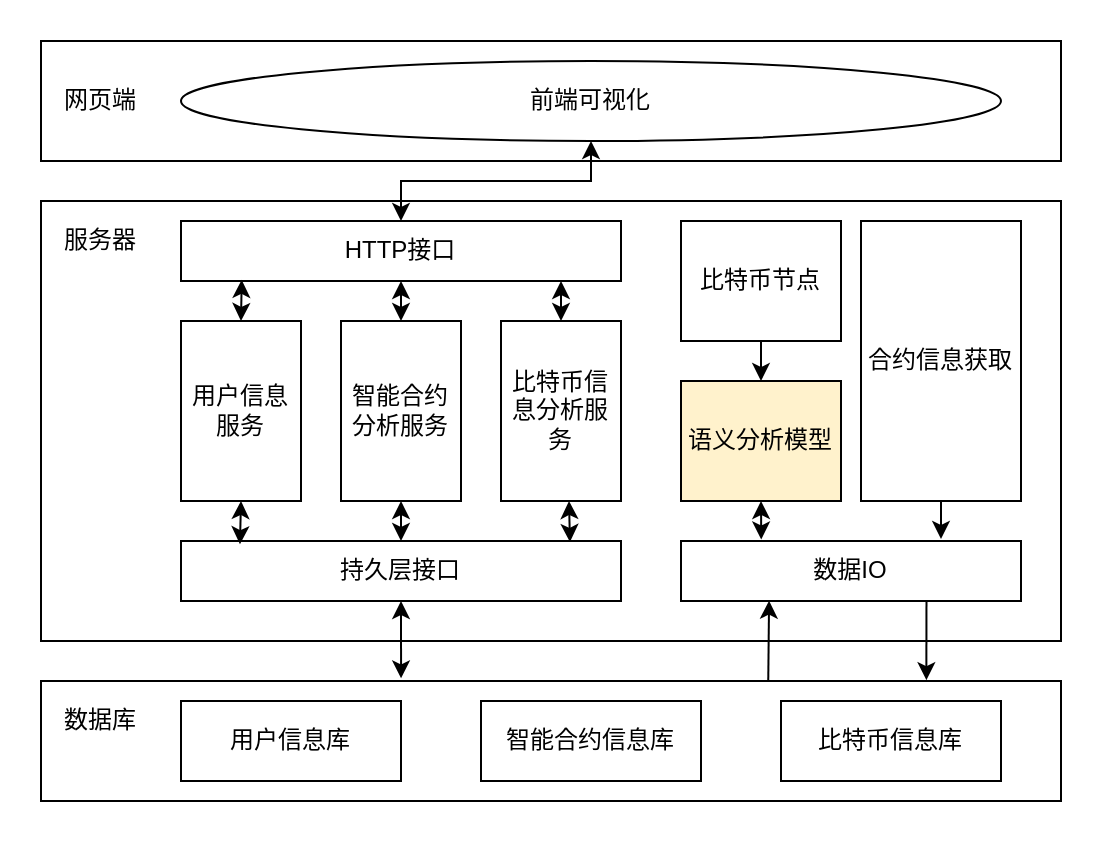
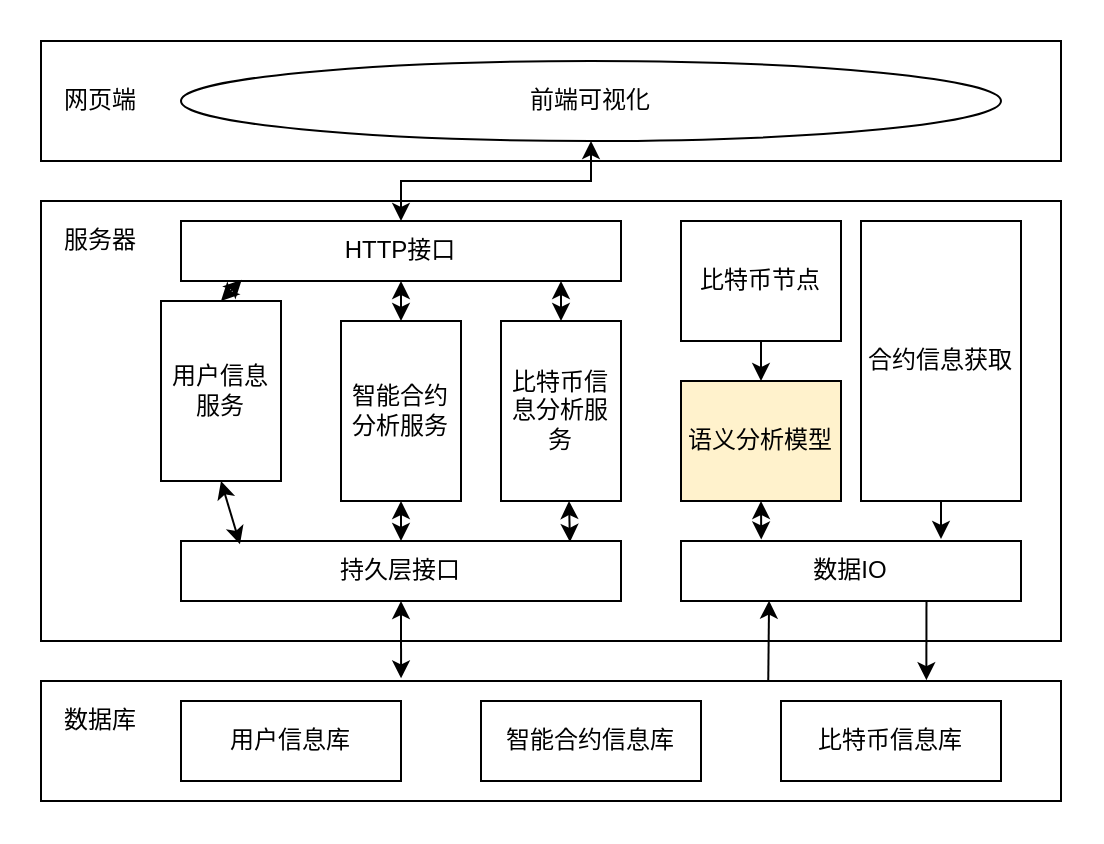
  <mxCell id="0" />
  <mxCell id="1" parent="0" />
  <mxCell id="2" value="" style="rounded=0;whiteSpace=wrap;html=1;" parent="1" vertex="1"><mxGeometry x="20" y="20" width="510" height="60" as="geometry" /></mxCell>
  <mxCell id="3" value="" style="rounded=0;whiteSpace=wrap;html=1;" parent="1" vertex="1"><mxGeometry x="20" y="100" width="510" height="220" as="geometry" /></mxCell>
  <mxCell id="4" value="" style="rounded=0;whiteSpace=wrap;html=1;align=left;spacingTop=10;" parent="1" vertex="1"><mxGeometry x="20" y="340" width="510" height="60" as="geometry" /></mxCell>
  <mxCell id="5" value="网页端" style="text;html=1;strokeColor=none;fillColor=none;align=center;verticalAlign=middle;whiteSpace=wrap;rounded=0;" parent="1" vertex="1"><mxGeometry x="30" y="40" width="40" height="20" as="geometry" /></mxCell>
  <mxCell id="6" value="服务器" style="text;html=1;strokeColor=none;fillColor=none;align=center;verticalAlign=middle;whiteSpace=wrap;rounded=0;" parent="1" vertex="1"><mxGeometry x="30" y="110" width="40" height="20" as="geometry" /></mxCell>
  <mxCell id="7" value="前端可视化" style="ellipse;whiteSpace=wrap;html=1;" parent="1" vertex="1"><mxGeometry x="90" y="30" width="410" height="40" as="geometry" /></mxCell>
  <mxCell id="8" value="HTTP接口" style="rounded=0;whiteSpace=wrap;html=1;" parent="1" vertex="1"><mxGeometry x="90" y="110" width="220" height="30" as="geometry" /></mxCell>
  <mxCell id="9" value="持久层接口" style="rounded=0;whiteSpace=wrap;html=1;" parent="1" vertex="1"><mxGeometry x="90" y="270" width="220" height="30" as="geometry" /></mxCell>
  <mxCell id="10" value="比特币节点" style="rounded=0;whiteSpace=wrap;html=1;" parent="1" vertex="1"><mxGeometry x="340" y="110" width="80" height="60" as="geometry" /></mxCell>
  <mxCell id="11" value="合约信息获取" style="rounded=0;whiteSpace=wrap;html=1;" parent="1" vertex="1"><mxGeometry x="430" y="110" width="80" height="140" as="geometry" /></mxCell>
  <mxCell id="12" value="语义分析模型" style="rounded=0;whiteSpace=wrap;html=1;fillColor=#fff2cc;" parent="1" vertex="1"><mxGeometry x="340" y="190" width="80" height="60" as="geometry" /></mxCell>
  <mxCell id="13" value="数据IO" style="rounded=0;whiteSpace=wrap;html=1;" parent="1" vertex="1"><mxGeometry x="340" y="270" width="170" height="30" as="geometry" /></mxCell>
  <mxCell id="14" value="智能合约分析服务" style="rounded=0;whiteSpace=wrap;html=1;" parent="1" vertex="1"><mxGeometry x="170" y="160" width="60" height="90" as="geometry" /></mxCell>
  <mxCell id="15" value="比特币信息分析服务" style="rounded=0;whiteSpace=wrap;html=1;" parent="1" vertex="1"><mxGeometry x="250" y="160" width="60" height="90" as="geometry" /></mxCell>
- <mxCell id="16" value="用户信息服务" style="rounded=0;whiteSpace=wrap;html=1;" parent="1" vertex="1"><mxGeometry x="90" y="160" width="60" height="90" as="geometry" /></mxCell>
+ <mxCell id="16" value="用户信息服务" style="rounded=0;whiteSpace=wrap;html=1;" parent="1" vertex="1"><mxGeometry x="80" y="150" width="60" height="90" as="geometry" /></mxCell>
  <mxCell id="17" value="数据库" style="text;html=1;strokeColor=none;fillColor=none;align=center;verticalAlign=middle;whiteSpace=wrap;rounded=0;" parent="1" vertex="1"><mxGeometry x="30" y="350" width="40" height="20" as="geometry" /></mxCell>
  <mxCell id="18" value="用户信息库" style="rounded=0;whiteSpace=wrap;html=1;" parent="1" vertex="1"><mxGeometry x="90" y="350" width="110" height="40" as="geometry" /></mxCell>
  <mxCell id="19" value="智能合约信息库" style="rounded=0;whiteSpace=wrap;html=1;" parent="1" vertex="1"><mxGeometry x="240" y="350" width="110" height="40" as="geometry" /></mxCell>
  <mxCell id="20" value="比特币信息库" style="rounded=0;whiteSpace=wrap;html=1;" parent="1" vertex="1"><mxGeometry x="390" y="350" width="110" height="40" as="geometry" /></mxCell>
  <mxCell id="21" value="" style="endArrow=classic;startArrow=classic;html=1;exitX=0.5;exitY=0;exitDx=0;exitDy=0;entryX=0.5;entryY=1;entryDx=0;entryDy=0;rounded=0;" edge="1" parent="1" source="8" target="7"><mxGeometry width="50" height="50" relative="1" as="geometry"><mxPoint x="260" y="-20" as="sourcePoint" /><mxPoint x="310" y="-70" as="targetPoint" /><Array as="points"><mxPoint x="200" y="90" /><mxPoint x="295" y="90" /></Array></mxGeometry></mxCell>
  <mxCell id="22" value="" style="endArrow=classic;html=1;entryX=0.259;entryY=0.995;entryDx=0;entryDy=0;exitX=0.713;exitY=-0.006;exitDx=0;exitDy=0;exitPerimeter=0;entryPerimeter=0;" edge="1" parent="1" source="4" target="13"><mxGeometry width="50" height="50" relative="1" as="geometry"><mxPoint x="390" y="340" as="sourcePoint" /><mxPoint x="440" y="290" as="targetPoint" /></mxGeometry></mxCell>
  <mxCell id="23" value="" style="endArrow=classic;html=1;exitX=0.722;exitY=1.012;exitDx=0;exitDy=0;exitPerimeter=0;entryX=0.868;entryY=-0.007;entryDx=0;entryDy=0;entryPerimeter=0;" edge="1" parent="1" source="13" target="4"><mxGeometry width="50" height="50" relative="1" as="geometry"><mxPoint x="210" y="290" as="sourcePoint" /><mxPoint x="463" y="337" as="targetPoint" /><Array as="points" /></mxGeometry></mxCell>
  <mxCell id="24" value="" style="endArrow=classic;startArrow=classic;html=1;entryX=0.5;entryY=1;entryDx=0;entryDy=0;exitX=0.353;exitY=-0.022;exitDx=0;exitDy=0;exitPerimeter=0;" edge="1" parent="1" source="4" target="9"><mxGeometry width="50" height="50" relative="1" as="geometry"><mxPoint x="170" y="350" as="sourcePoint" /><mxPoint x="220" y="300" as="targetPoint" /></mxGeometry></mxCell>
  <mxCell id="25" value="" style="endArrow=classic;startArrow=classic;html=1;entryX=0.5;entryY=0;entryDx=0;entryDy=0;exitX=0.138;exitY=0.981;exitDx=0;exitDy=0;exitPerimeter=0;" edge="1" parent="1" source="8" target="16"><mxGeometry width="50" height="50" relative="1" as="geometry"><mxPoint x="30" y="240" as="sourcePoint" /><mxPoint x="80" y="190" as="targetPoint" /></mxGeometry></mxCell>
  <mxCell id="26" value="" style="endArrow=classic;startArrow=classic;html=1;exitX=0.5;exitY=0;exitDx=0;exitDy=0;entryX=0.5;entryY=1;entryDx=0;entryDy=0;" edge="1" parent="1" source="14" target="8"><mxGeometry width="50" height="50" relative="1" as="geometry"><mxPoint x="230" y="190" as="sourcePoint" /><mxPoint x="280" y="140" as="targetPoint" /></mxGeometry></mxCell>
  <mxCell id="27" value="" style="endArrow=classic;startArrow=classic;html=1;exitX=0.5;exitY=0;exitDx=0;exitDy=0;" edge="1" parent="1" source="15"><mxGeometry width="50" height="50" relative="1" as="geometry"><mxPoint x="230" y="190" as="sourcePoint" /><mxPoint x="280" y="140" as="targetPoint" /></mxGeometry></mxCell>
  <mxCell id="28" value="" style="endArrow=classic;startArrow=classic;html=1;exitX=0.5;exitY=1;exitDx=0;exitDy=0;entryX=0.134;entryY=0.054;entryDx=0;entryDy=0;entryPerimeter=0;" edge="1" parent="1" source="16" target="9"><mxGeometry width="50" height="50" relative="1" as="geometry"><mxPoint x="230" y="330" as="sourcePoint" /><mxPoint x="280" y="280" as="targetPoint" /></mxGeometry></mxCell>
  <mxCell id="29" value="" style="endArrow=classic;startArrow=classic;html=1;exitX=0.5;exitY=1;exitDx=0;exitDy=0;entryX=0.5;entryY=0;entryDx=0;entryDy=0;" edge="1" parent="1" source="14" target="9"><mxGeometry width="50" height="50" relative="1" as="geometry"><mxPoint x="230" y="330" as="sourcePoint" /><mxPoint x="280" y="280" as="targetPoint" /></mxGeometry></mxCell>
  <mxCell id="30" value="" style="endArrow=classic;startArrow=classic;html=1;exitX=0.884;exitY=0.016;exitDx=0;exitDy=0;exitPerimeter=0;" edge="1" parent="1" source="9"><mxGeometry width="50" height="50" relative="1" as="geometry"><mxPoint x="230" y="330" as="sourcePoint" /><mxPoint x="284" y="250" as="targetPoint" /></mxGeometry></mxCell>
  <mxCell id="31" value="" style="endArrow=classic;html=1;exitX=0.5;exitY=1;exitDx=0;exitDy=0;entryX=0.5;entryY=0;entryDx=0;entryDy=0;" edge="1" parent="1" source="10" target="12"><mxGeometry width="50" height="50" relative="1" as="geometry"><mxPoint x="130" y="260" as="sourcePoint" /><mxPoint x="180" y="210" as="targetPoint" /></mxGeometry></mxCell>
  <mxCell id="32" value="" style="endArrow=classic;html=1;exitX=0.5;exitY=1;exitDx=0;exitDy=0;" edge="1" parent="1" source="11"><mxGeometry width="50" height="50" relative="1" as="geometry"><mxPoint x="400" y="190" as="sourcePoint" /><mxPoint x="470" y="269" as="targetPoint" /></mxGeometry></mxCell>
  <mxCell id="33" value="" style="endArrow=classic;startArrow=classic;html=1;exitX=0.236;exitY=-0.025;exitDx=0;exitDy=0;entryX=0.5;entryY=1;entryDx=0;entryDy=0;exitPerimeter=0;" edge="1" parent="1" source="13" target="12"><mxGeometry width="50" height="50" relative="1" as="geometry"><mxPoint x="360" y="280" as="sourcePoint" /><mxPoint x="410" y="230" as="targetPoint" /></mxGeometry></mxCell>
